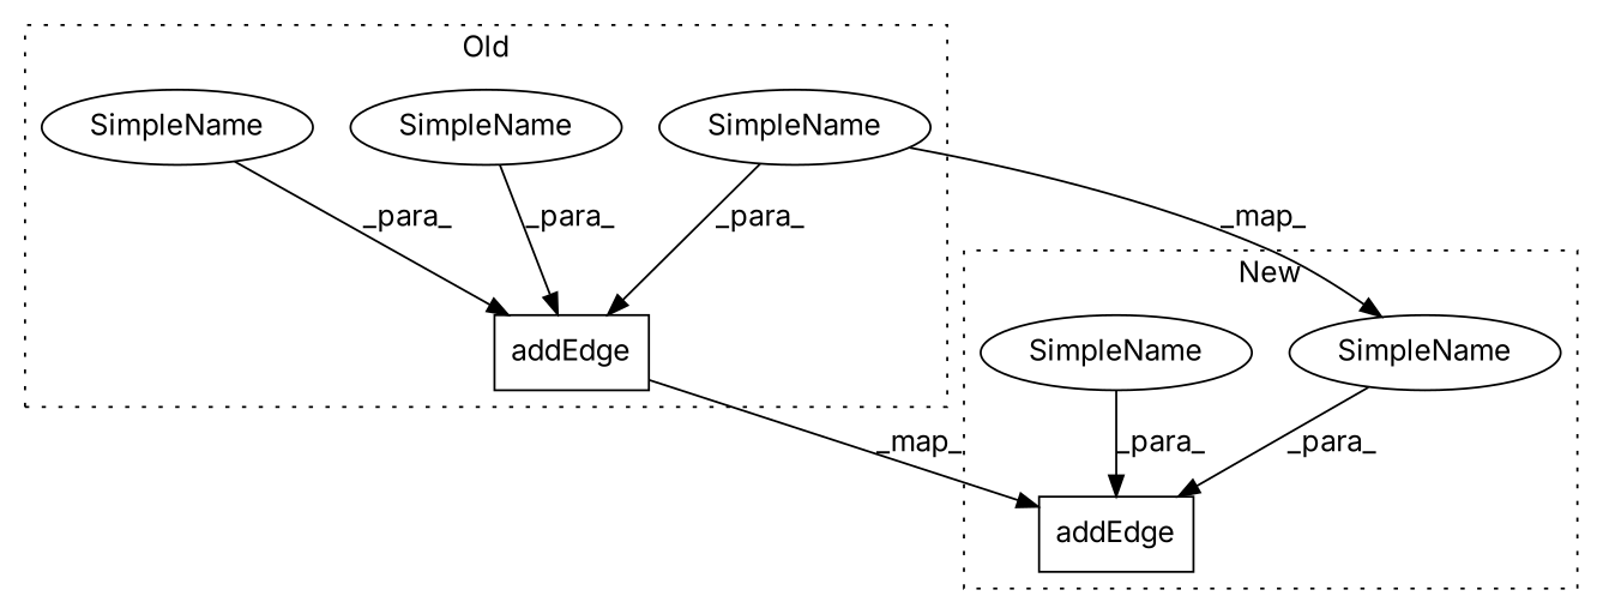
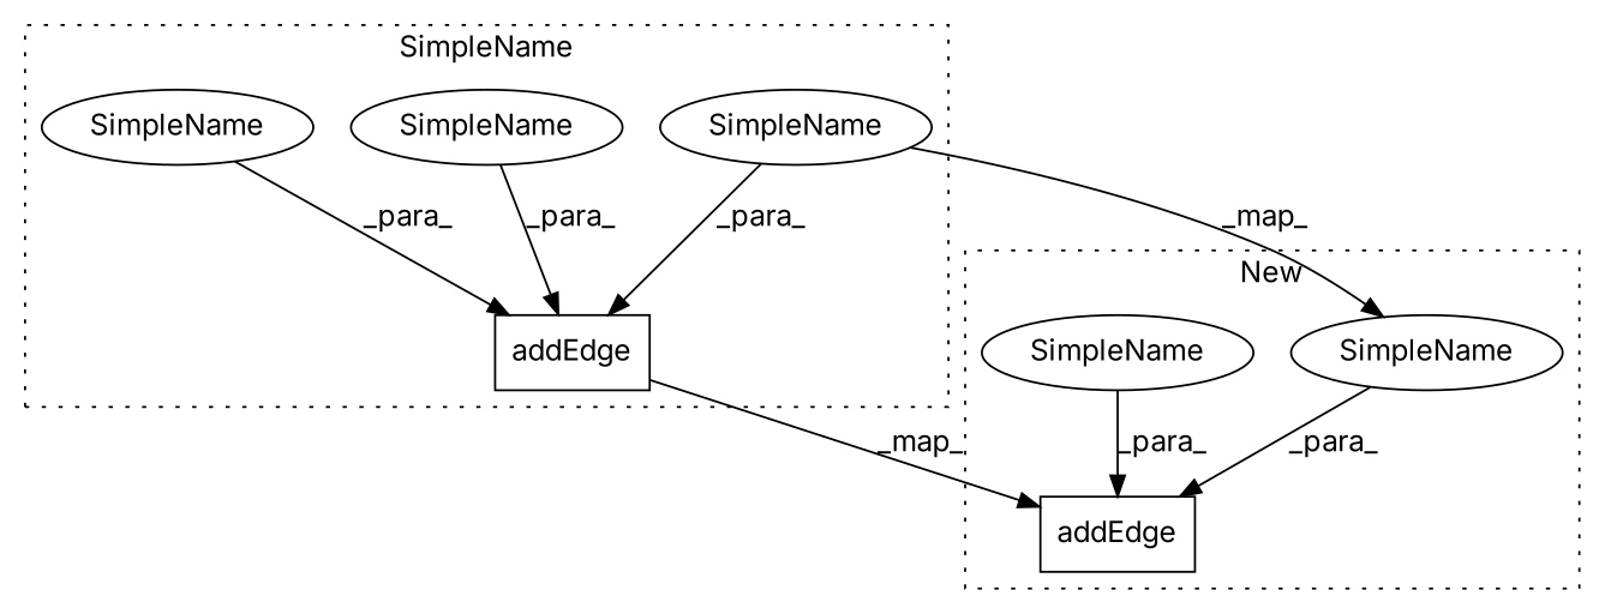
  digraph {
    fontname=Inter
    node [a=42 l=2 shape=ellipse fontname=Inter]
    edge [fontname=Inter]
    n1 [a=32 l="8,1" label=addEdge s="11388,11409" shape=box]
    n2 [label=SimpleName s=11400]
    n3 [label=SimpleName s=11396]
    n4 [l=5 label=SimpleName s=11404]
    n5 [a=32 l="8,1" label=addEdge s="1272,1293" shape=box]
    n6 [l=5 label=SimpleName s=1280]
    n7 [label=SimpleName s=1291]
    subgraph cluster_1 {
-     label=Old
+     label=SimpleName
      style=dotted
      n1
      n2
      n3
      n4
    }
    subgraph cluster_2 {
      label=New
      style=dotted
      n5
      n6
      n7
    }
    n1 -> n5 [label=_map_]
    n2 -> n1 [label=_para_]
    n3 -> n1 [label=_para_]
    n4 -> n1 [label=_para_]
    n4 -> n6 [label=_map_]
    n6 -> n5 [label=_para_]
    n7 -> n5 [label=_para_]
  }
